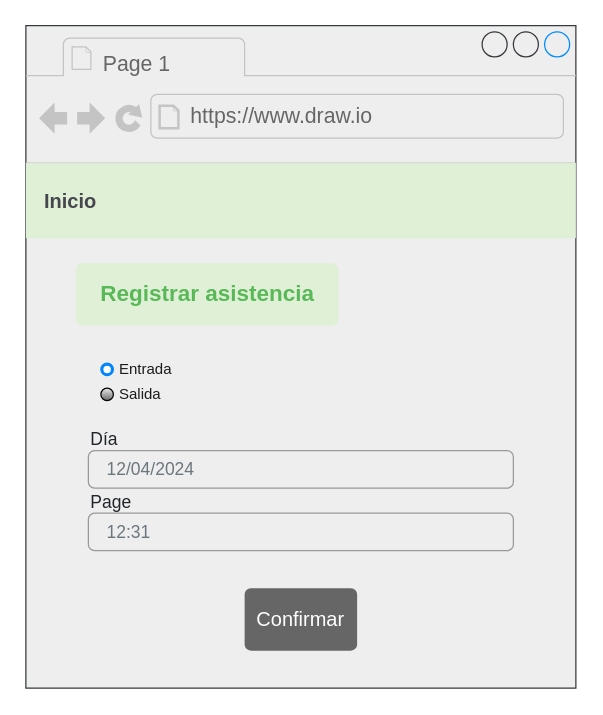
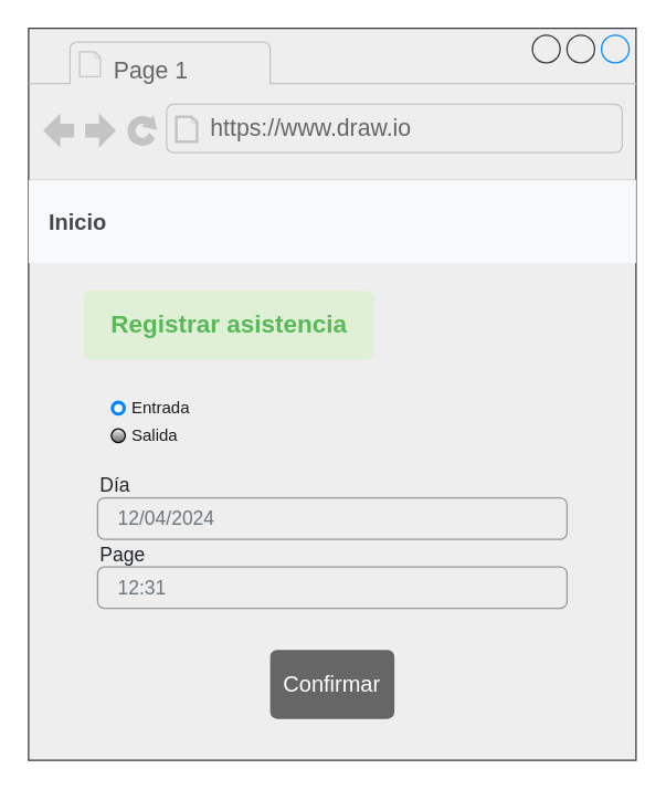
  <mxCell id="0" />
  <mxCell id="1" parent="0" />
  <mxCell id="2" value="" style="strokeWidth=1;shadow=0;dashed=0;align=center;html=1;shape=mxgraph.mockup.containers.browserWindow;rSize=0;strokeColor=#36393d;strokeColor2=#008cff;strokeColor3=#c4c4c4;mainText=,;recursiveResize=0;fillColor=#eeeeee;" vertex="1" parent="1"><mxGeometry x="20" y="20" width="440" height="530" as="geometry" /></mxCell>
  <mxCell id="3" value="Page 1" style="strokeWidth=1;shadow=0;dashed=0;align=center;html=1;shape=mxgraph.mockup.containers.anchor;fontSize=17;fontColor=#666666;align=left;" vertex="1" parent="2"><mxGeometry x="60" y="12" width="80" height="40" as="geometry" /></mxCell>
  <mxCell id="4" value="https://www.draw.io" style="strokeWidth=1;shadow=0;dashed=0;align=center;html=1;shape=mxgraph.mockup.containers.anchor;rSize=0;fontSize=17;fontColor=#666666;align=left;" vertex="1" parent="2"><mxGeometry x="130" y="60" width="250" height="26" as="geometry" /></mxCell>
  <mxCell id="5" value="Confirmar" style="html=1;shadow=0;dashed=0;shape=mxgraph.bootstrap.rrect;rSize=5;strokeColor=none;strokeWidth=1;fillColor=#666666;fontColor=#FFFFFF;whiteSpace=wrap;align=center;verticalAlign=middle;spacingLeft=0;fontStyle=0;fontSize=16;spacing=5;" vertex="1" parent="2"><mxGeometry x="175" y="450" width="90" height="50" as="geometry" /></mxCell>
  <mxCell id="6" value="&lt;span style=&quot;font-size: 18px;&quot;&gt;&lt;b&gt;Registrar asistencia&lt;br&gt;&lt;/b&gt;&lt;/span&gt;" style="html=1;shadow=0;dashed=0;shape=mxgraph.bootstrap.rrect;rSize=5;strokeColor=none;strokeWidth=1;fillColor=#E0F0D6;fontColor=#59B958;whiteSpace=wrap;align=left;verticalAlign=middle;spacing=20;" vertex="1" parent="2"><mxGeometry x="40" y="190" width="210" height="50" as="geometry" /></mxCell>
- <mxCell id="7" value="&lt;font color=&quot;#46464e&quot;&gt;&lt;b style=&quot;&quot;&gt;Inicio&amp;nbsp;&lt;/b&gt; &amp;nbsp; &amp;nbsp; &amp;nbsp; &amp;nbsp; &amp;nbsp; &amp;nbsp;&lt;/font&gt;" style="html=1;shadow=0;dashed=0;fillColor=#e0f0d6;strokeColor=none;fontSize=16;fontColor=#7C7C7D;align=left;spacing=15;" vertex="1" parent="2"><mxGeometry y="110" width="440" height="60" as="geometry" /></mxCell>
+ <mxCell id="7" value="&lt;font color=&quot;#46464e&quot;&gt;&lt;b style=&quot;&quot;&gt;Inicio&amp;nbsp;&lt;/b&gt; &amp;nbsp; &amp;nbsp; &amp;nbsp; &amp;nbsp; &amp;nbsp; &amp;nbsp;&lt;/font&gt;" style="html=1;shadow=0;dashed=0;fillColor=#F8F9FA;strokeColor=none;fontSize=16;fontColor=#7C7C7D;align=left;spacing=15;" vertex="1" parent="2"><mxGeometry y="110" width="440" height="60" as="geometry" /></mxCell>
  <mxCell id="8" value="Entrada" style="html=1;shadow=0;dashed=0;shape=mxgraph.bootstrap.radioButton2;labelPosition=right;verticalLabelPosition=middle;align=left;verticalAlign=middle;gradientColor=#0D1BDE;fillColor=#EDEDED;checked=1;spacing=5;checkedFill=#0085FC;checkedStroke=#ffffff;sketch=0;fontColor=#1C1C1C;" vertex="1" parent="2"><mxGeometry x="60" y="270" width="10" height="10" as="geometry" /></mxCell>
  <mxCell id="9" value="Salida" style="html=1;shadow=0;dashed=0;shape=mxgraph.bootstrap.radioButton2;labelPosition=right;verticalLabelPosition=middle;align=left;verticalAlign=middle;gradientColor=#696969;fillColor=#EDEDED;checked=0;spacing=5;checkedFill=#0085FC;checkedStroke=#ffffff;sketch=0;fontColor=#1C1C1C;" vertex="1" parent="2"><mxGeometry x="60" y="290" width="10" height="10" as="geometry" /></mxCell>
  <mxCell id="10" value="12/04/2024" style="html=1;shadow=0;dashed=0;shape=mxgraph.bootstrap.rrect;rSize=5;fillColor=none;strokeColor=#999999;align=left;spacing=15;fontSize=14;fontColor=#6C767D;" vertex="1" parent="2"><mxGeometry width="340" height="30" relative="1" as="geometry"><mxPoint x="50" y="340" as="offset" /></mxGeometry></mxCell>
  <mxCell id="11" value="Día" style="fillColor=none;strokeColor=none;align=left;fontSize=14;fontColor=#212529;" vertex="1" parent="2"><mxGeometry width="50" height="40" relative="1" as="geometry"><mxPoint x="50" y="310" as="offset" /></mxGeometry></mxCell>
  <mxCell id="12" value="12:31" style="html=1;shadow=0;dashed=0;shape=mxgraph.bootstrap.rrect;rSize=5;fillColor=none;strokeColor=#999999;align=left;spacing=15;fontSize=14;fontColor=#6C767D;" vertex="1" parent="2"><mxGeometry width="340" height="30" relative="1" as="geometry"><mxPoint x="50" y="390" as="offset" /></mxGeometry></mxCell>
  <mxCell id="13" value="Page" style="fillColor=none;strokeColor=none;align=left;fontSize=14;fontColor=#212529;" vertex="1" parent="2"><mxGeometry x="50" y="360" width="50" height="40" as="geometry" /></mxCell>
